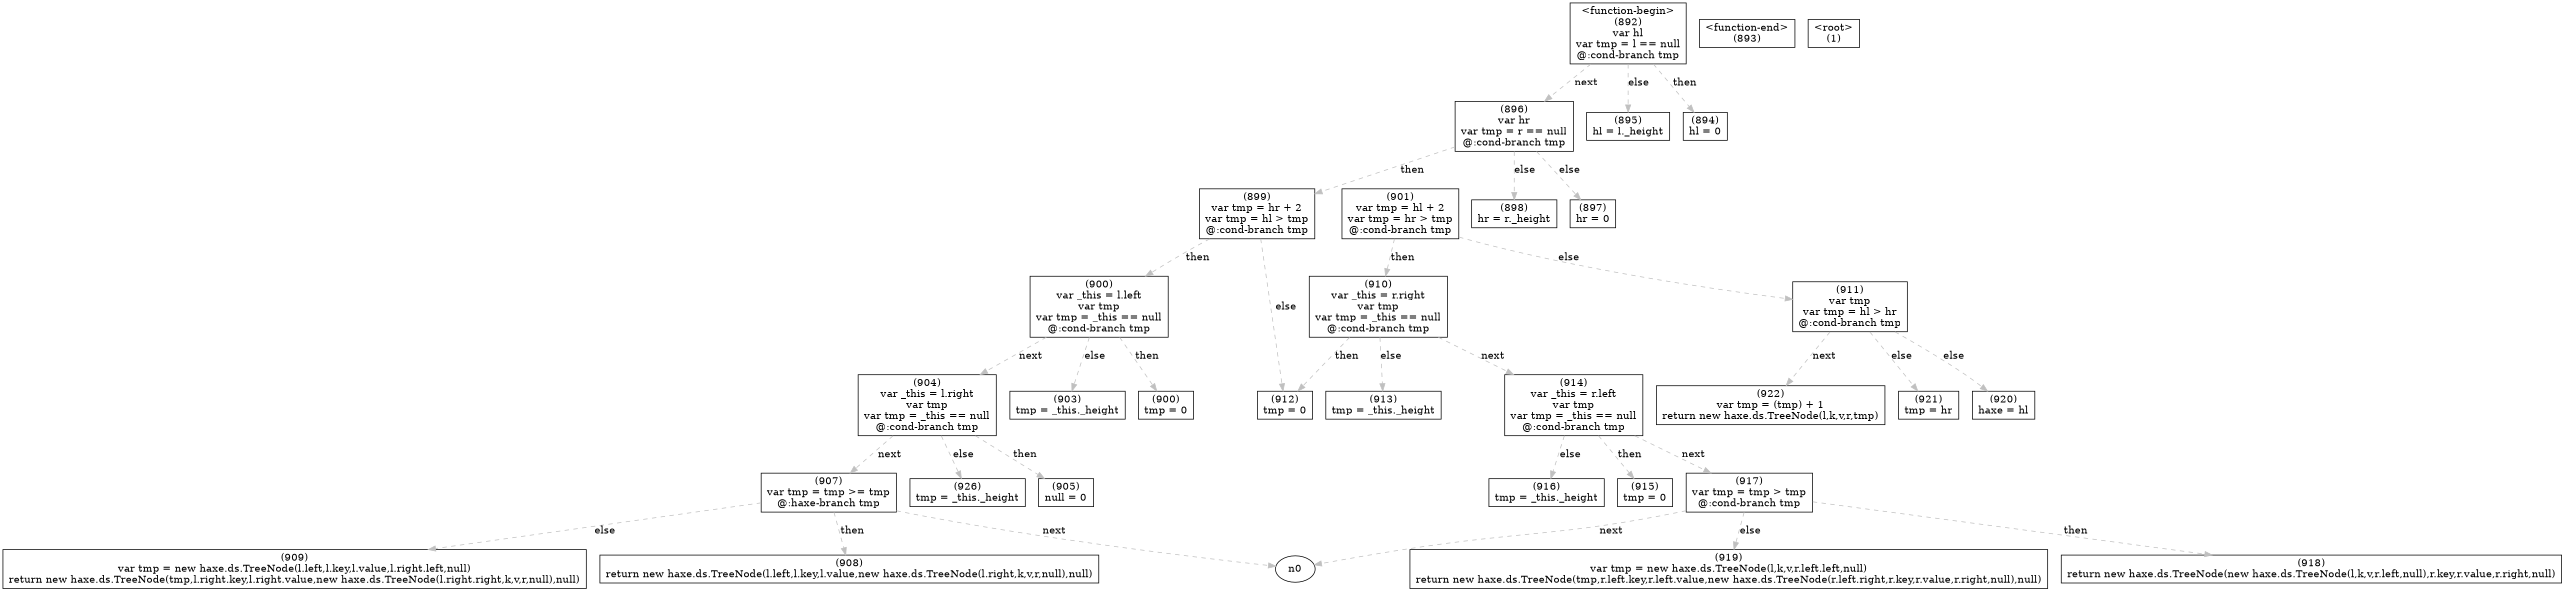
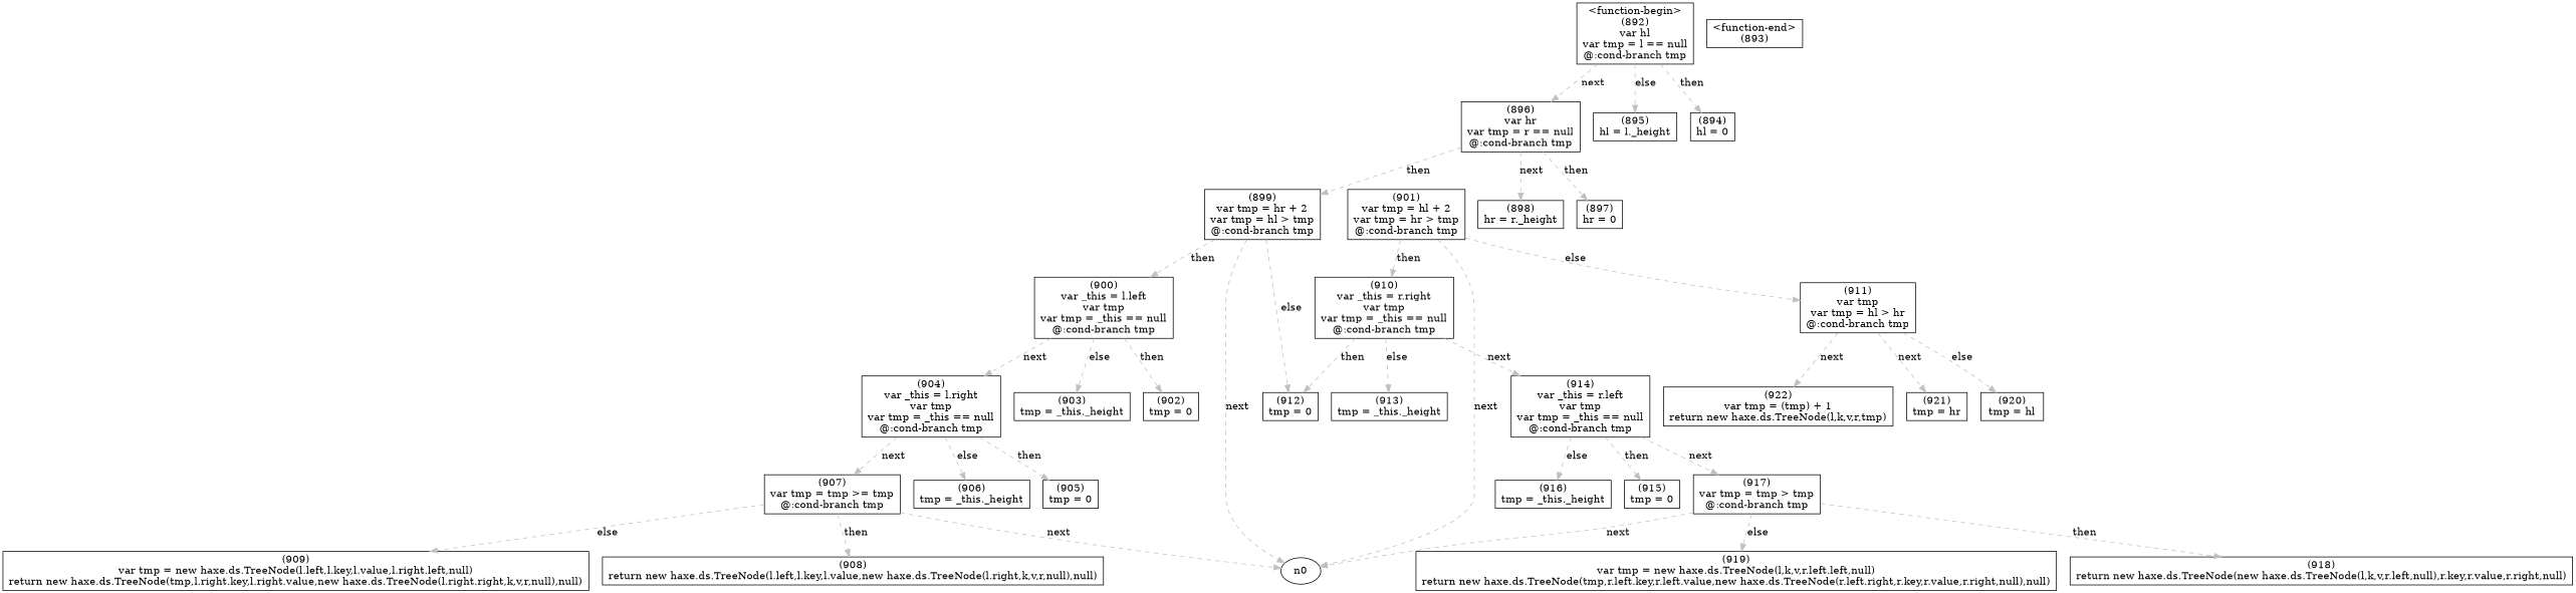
  digraph {
    node [shape=box]
    edge [color=gray style=dashed]
    n922 [label="(922)\nvar tmp = (tmp) + 1\nreturn new haxe.ds.TreeNode(l,k,v,r,tmp)"]
    n921 [label="(921)\ntmp = hr"]
-   n920 [label="(920)\nhaxe = hl"]
+   n920 [label="(920)\ntmp = hl"]
    n919 [label="(919)\nvar tmp = new haxe.ds.TreeNode(l,k,v,r.left.left,null)\nreturn new haxe.ds.TreeNode(tmp,r.left.key,r.left.value,new haxe.ds.TreeNode(r.left.right,r.key,r.value,r.right,null),null)"]
    n918 [label="(918)\nreturn new haxe.ds.TreeNode(new haxe.ds.TreeNode(l,k,v,r.left,null),r.key,r.value,r.right,null)"]
    n917 [label="(917)\nvar tmp = tmp > tmp\n@:cond-branch tmp"]
    n0 [shape=""]
    n916 [label="(916)\ntmp = _this._height"]
    n915 [label="(915)\ntmp = 0"]
    n914 [label="(914)\nvar _this = r.left\nvar tmp\nvar tmp = _this == null\n@:cond-branch tmp"]
    n913 [label="(913)\ntmp = _this._height"]
    n912 [label="(912)\ntmp = 0"]
    n911 [label="(911)\nvar tmp\nvar tmp = hl > hr\n@:cond-branch tmp"]
    n910 [label="(910)\nvar _this = r.right\nvar tmp\nvar tmp = _this == null\n@:cond-branch tmp"]
    n909 [label="(909)\nvar tmp = new haxe.ds.TreeNode(l.left,l.key,l.value,l.right.left,null)\nreturn new haxe.ds.TreeNode(tmp,l.right.key,l.right.value,new haxe.ds.TreeNode(l.right.right,k,v,r,null),null)"]
    n908 [label="(908)\nreturn new haxe.ds.TreeNode(l.left,l.key,l.value,new haxe.ds.TreeNode(l.right,k,v,r,null),null)"]
-   n907 [label="(907)\nvar tmp = tmp >= tmp\n@:haxe-branch tmp"]
-   n906 [label="(926)\ntmp = _this._height"]
-   n905 [label="(905)\nnull = 0"]
+   n907 [label="(907)\nvar tmp = tmp >= tmp\n@:cond-branch tmp"]
+   n906 [label="(906)\ntmp = _this._height"]
+   n905 [label="(905)\ntmp = 0"]
    n904 [label="(904)\nvar _this = l.right\nvar tmp\nvar tmp = _this == null\n@:cond-branch tmp"]
    n903 [label="(903)\ntmp = _this._height"]
-   n902 [label="(900)\ntmp = 0"]
+   n902 [label="(902)\ntmp = 0"]
    n901 [label="(901)\nvar tmp = hl + 2\nvar tmp = hr > tmp\n@:cond-branch tmp"]
    n900 [label="(900)\nvar _this = l.left\nvar tmp\nvar tmp = _this == null\n@:cond-branch tmp"]
    n899 [label="(899)\nvar tmp = hr + 2\nvar tmp = hl > tmp\n@:cond-branch tmp"]
    n898 [label="(898)\nhr = r._height"]
    n897 [label="(897)\nhr = 0"]
    n896 [label="(896)\nvar hr\nvar tmp = r == null\n@:cond-branch tmp"]
    n895 [label="(895)\nhl = l._height"]
    n894 [label="(894)\nhl = 0"]
    n893 [label="<function-end>\n(893)"]
    n892 [label="<function-begin>\n(892)\nvar hl\nvar tmp = l == null\n@:cond-branch tmp"]
-   n1 [label="<root>\n(1)"]
    n917 -> n919 [label=else]
    n917 -> n918 [label=then]
    n917 -> n0 [label=next]
    n914 -> n917 [label=next]
    n914 -> n916 [label=else]
    n914 -> n915 [label=then]
    n911 -> n922 [label=next]
-   n911 -> n921 [label=else]
+   n911 -> n921 [label=next]
    n911 -> n920 [label=else]
    n910 -> n914 [label=next]
    n910 -> n913 [label=else]
    n910 -> n912 [label=then]
    n907 -> n0 [label=next]
    n907 -> n909 [label=else]
    n907 -> n908 [label=then]
    n904 -> n907 [label=next]
    n904 -> n906 [label=else]
    n904 -> n905 [label=then]
+   n901 -> n0 [label=next]
    n901 -> n911 [label=else]
    n901 -> n910 [label=then]
    n900 -> n904 [label=next]
    n900 -> n903 [label=else]
    n900 -> n902 [label=then]
+   n899 -> n0 [label=next]
    n899 -> n912 [label=else]
    n899 -> n900 [label=then]
    n896 -> n899 [label=then]
-   n896 -> n898 [label=else]
-   n896 -> n897 [label=else]
+   n896 -> n898 [label=next]
+   n896 -> n897 [label=then]
    n892 -> n896 [label=next]
    n892 -> n895 [label=else]
    n892 -> n894 [label=then]
  }
